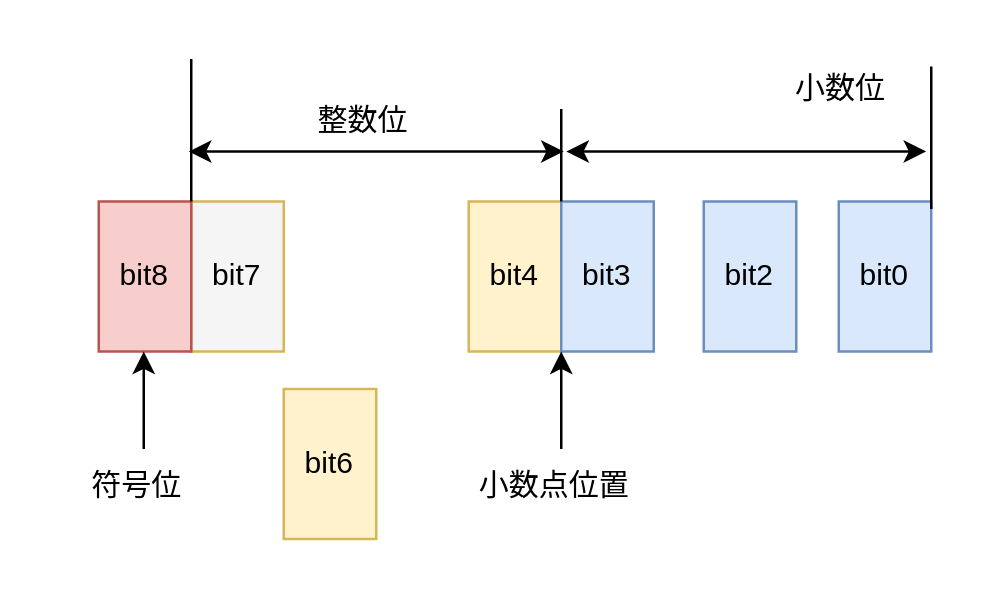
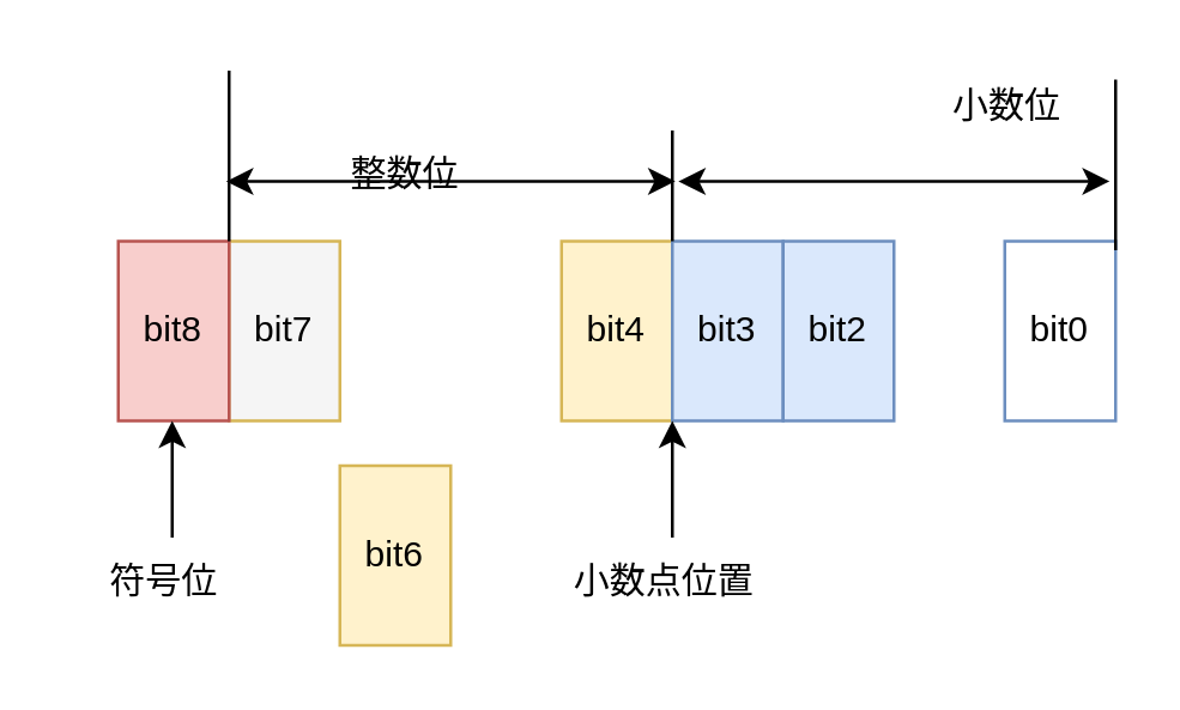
  <mxCell id="0" />
  <mxCell id="1" parent="0" />
  <mxCell id="2" value="&lt;span&gt;bit7&lt;/span&gt;" style="rounded=0;whiteSpace=wrap;html=1;fillColor=#f5f5f5;strokeColor=#d6b656;" parent="1" vertex="1"><mxGeometry x="76" y="80" width="37" height="60" as="geometry" /></mxCell>
  <mxCell id="3" value="bit6" style="rounded=0;whiteSpace=wrap;html=1;fillColor=#fff2cc;strokeColor=#d6b656;" parent="1" vertex="1"><mxGeometry x="113" y="155" width="37" height="60" as="geometry" /></mxCell>
  <mxCell id="4" value="bit4" style="rounded=0;whiteSpace=wrap;html=1;fillColor=#fff2cc;strokeColor=#d6b656;" parent="1" vertex="1"><mxGeometry x="187" y="80" width="37" height="60" as="geometry" /></mxCell>
  <mxCell id="5" value="&lt;span&gt;bit3&lt;/span&gt;" style="rounded=0;whiteSpace=wrap;html=1;fillColor=#dae8fc;strokeColor=#6c8ebf;" parent="1" vertex="1"><mxGeometry x="224" y="80" width="37" height="60" as="geometry" /></mxCell>
- <mxCell id="6" value="&lt;span&gt;bit2&lt;/span&gt;" style="rounded=0;whiteSpace=wrap;html=1;fillColor=#dae8fc;strokeColor=#6c8ebf;" parent="1" vertex="1"><mxGeometry x="281" y="80" width="37" height="60" as="geometry" /></mxCell>
- <mxCell id="7" value="bit0" style="rounded=0;whiteSpace=wrap;html=1;fillColor=#dae8fc;strokeColor=#6c8ebf;" parent="1" vertex="1"><mxGeometry x="335" y="80" width="37" height="60" as="geometry" /></mxCell>
+ <mxCell id="6" value="&lt;span&gt;bit2&lt;/span&gt;" style="rounded=0;whiteSpace=wrap;html=1;fillColor=#dae8fc;strokeColor=#6c8ebf;" parent="1" vertex="1"><mxGeometry x="261" y="80" width="37" height="60" as="geometry" /></mxCell>
+ <mxCell id="7" value="bit0" style="rounded=0;whiteSpace=wrap;html=1;fillColor=#ffffff;strokeColor=#6c8ebf;" parent="1" vertex="1"><mxGeometry x="335" y="80" width="37" height="60" as="geometry" /></mxCell>
  <mxCell id="8" value="&lt;span&gt;bit8&lt;/span&gt;" style="rounded=0;whiteSpace=wrap;html=1;fillColor=#f8cecc;strokeColor=#b85450;" parent="1" vertex="1"><mxGeometry x="39" y="80" width="37" height="60" as="geometry" /></mxCell>
  <mxCell id="9" value="" style="endArrow=classic;startArrow=classic;html=1;rounded=0;" parent="1" edge="1"><mxGeometry width="50" height="50" relative="1" as="geometry"><mxPoint x="226" y="60" as="sourcePoint" /><mxPoint x="370" y="60" as="targetPoint" /></mxGeometry></mxCell>
  <mxCell id="10" value="" style="endArrow=none;html=1;rounded=0;" parent="1" edge="1"><mxGeometry width="50" height="50" relative="1" as="geometry"><mxPoint x="76" y="80" as="sourcePoint" /><mxPoint x="76" y="23" as="targetPoint" /></mxGeometry></mxCell>
  <mxCell id="11" value="" style="endArrow=none;html=1;rounded=0;" parent="1" edge="1"><mxGeometry width="50" height="50" relative="1" as="geometry"><mxPoint x="372" y="83" as="sourcePoint" /><mxPoint x="372" y="26" as="targetPoint" /></mxGeometry></mxCell>
  <mxCell id="12" value="" style="endArrow=none;html=1;rounded=0;" parent="1" edge="1"><mxGeometry width="50" height="50" relative="1" as="geometry"><mxPoint x="224" y="80" as="sourcePoint" /><mxPoint x="224" y="43" as="targetPoint" /></mxGeometry></mxCell>
  <mxCell id="13" value="" style="endArrow=classic;startArrow=classic;html=1;rounded=0;" parent="1" edge="1"><mxGeometry width="50" height="50" relative="1" as="geometry"><mxPoint x="75" y="60" as="sourcePoint" /><mxPoint x="225" y="60" as="targetPoint" /></mxGeometry></mxCell>
- <mxCell id="14" value="整数位" style="text;html=1;strokeColor=none;fillColor=none;align=center;verticalAlign=middle;whiteSpace=wrap;rounded=0;" parent="1" vertex="1"><mxGeometry x="115" y="33" width="60" height="30" as="geometry" /></mxCell>
+ <mxCell id="14" value="整数位" style="text;html=1;strokeColor=none;fillColor=none;align=center;verticalAlign=middle;whiteSpace=wrap;rounded=0;" parent="1" vertex="1"><mxGeometry x="105" y="43" width="60" height="30" as="geometry" /></mxCell>
  <mxCell id="15" value="小数位" style="text;html=1;strokeColor=none;fillColor=none;align=center;verticalAlign=middle;whiteSpace=wrap;rounded=0;" parent="1" vertex="1"><mxGeometry x="306" y="20" width="60" height="30" as="geometry" /></mxCell>
  <mxCell id="16" value="" style="endArrow=classic;html=1;rounded=0;" parent="1" edge="1"><mxGeometry width="50" height="50" relative="1" as="geometry"><mxPoint x="224" y="179" as="sourcePoint" /><mxPoint x="224" y="140" as="targetPoint" /></mxGeometry></mxCell>
  <mxCell id="17" value="小数点位置" style="text;html=1;strokeColor=none;fillColor=none;align=center;verticalAlign=middle;whiteSpace=wrap;rounded=0;" parent="1" vertex="1"><mxGeometry x="187" y="179" width="69" height="30" as="geometry" /></mxCell>
  <mxCell id="18" value="" style="endArrow=classic;html=1;rounded=0;" parent="1" edge="1"><mxGeometry width="50" height="50" relative="1" as="geometry"><mxPoint x="57" y="179" as="sourcePoint" /><mxPoint x="57" y="140" as="targetPoint" /></mxGeometry></mxCell>
  <mxCell id="19" value="符号位" style="text;html=1;strokeColor=none;fillColor=none;align=center;verticalAlign=middle;whiteSpace=wrap;rounded=0;" parent="1" vertex="1"><mxGeometry x="20" y="179" width="69" height="30" as="geometry" /></mxCell>
